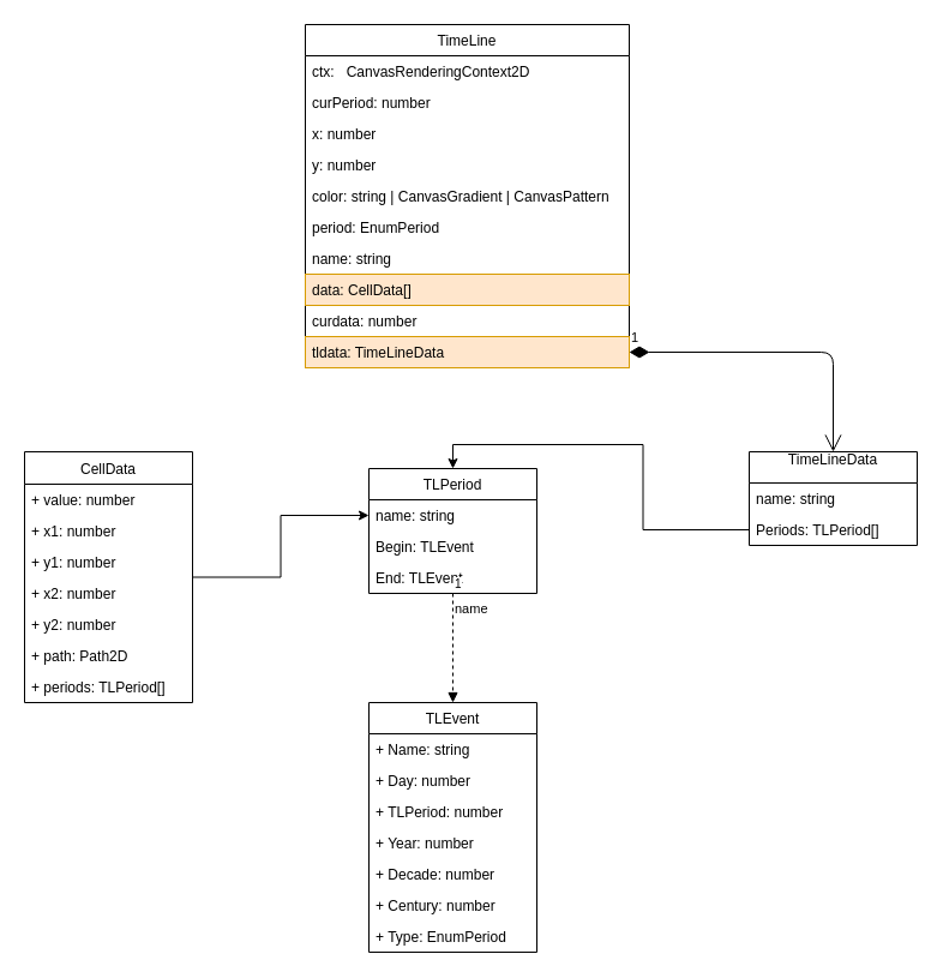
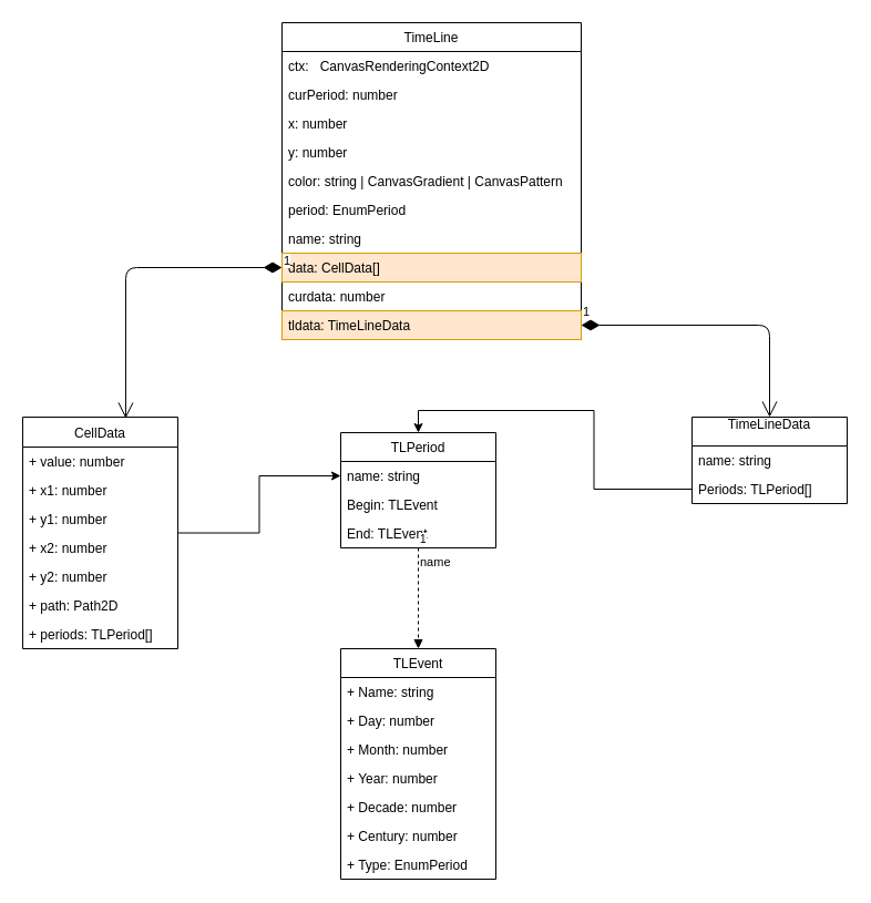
  <mxCell id="0" />
  <mxCell id="1" parent="0" />
  <mxCell id="2" value="TimeLine" style="swimlane;fontStyle=0;childLayout=stackLayout;horizontal=1;startSize=26;fillColor=none;horizontalStack=0;resizeParent=1;resizeParentMax=0;resizeLast=0;collapsible=1;marginBottom=0;" parent="1" vertex="1"><mxGeometry x="254" y="20" width="270" height="286" as="geometry" /></mxCell>
  <mxCell id="3" value="ctx:   CanvasRenderingContext2D&#10;&#10;" style="text;strokeColor=none;fillColor=none;align=left;verticalAlign=top;spacingLeft=4;spacingRight=4;overflow=hidden;rotatable=0;points=[[0,0.5],[1,0.5]];portConstraint=eastwest;" parent="2" vertex="1"><mxGeometry y="26" width="270" height="26" as="geometry" /></mxCell>
  <mxCell id="4" value="curPeriod: number" style="text;strokeColor=none;fillColor=none;align=left;verticalAlign=top;spacingLeft=4;spacingRight=4;overflow=hidden;rotatable=0;points=[[0,0.5],[1,0.5]];portConstraint=eastwest;" parent="2" vertex="1"><mxGeometry y="52" width="270" height="26" as="geometry" /></mxCell>
  <mxCell id="5" value="x: number" style="text;strokeColor=none;fillColor=none;align=left;verticalAlign=top;spacingLeft=4;spacingRight=4;overflow=hidden;rotatable=0;points=[[0,0.5],[1,0.5]];portConstraint=eastwest;" parent="2" vertex="1"><mxGeometry y="78" width="270" height="26" as="geometry" /></mxCell>
  <mxCell id="6" value="y: number" style="text;strokeColor=none;fillColor=none;align=left;verticalAlign=top;spacingLeft=4;spacingRight=4;overflow=hidden;rotatable=0;points=[[0,0.5],[1,0.5]];portConstraint=eastwest;" parent="2" vertex="1"><mxGeometry y="104" width="270" height="26" as="geometry" /></mxCell>
  <mxCell id="7" value="color: string | CanvasGradient | CanvasPattern" style="text;strokeColor=none;fillColor=none;align=left;verticalAlign=top;spacingLeft=4;spacingRight=4;overflow=hidden;rotatable=0;points=[[0,0.5],[1,0.5]];portConstraint=eastwest;" parent="2" vertex="1"><mxGeometry y="130" width="270" height="26" as="geometry" /></mxCell>
  <mxCell id="8" value="period: EnumPeriod" style="text;strokeColor=none;fillColor=none;align=left;verticalAlign=top;spacingLeft=4;spacingRight=4;overflow=hidden;rotatable=0;points=[[0,0.5],[1,0.5]];portConstraint=eastwest;" parent="2" vertex="1"><mxGeometry y="156" width="270" height="26" as="geometry" /></mxCell>
  <mxCell id="9" value="name: string" style="text;strokeColor=none;fillColor=none;align=left;verticalAlign=top;spacingLeft=4;spacingRight=4;overflow=hidden;rotatable=0;points=[[0,0.5],[1,0.5]];portConstraint=eastwest;" parent="2" vertex="1"><mxGeometry y="182" width="270" height="26" as="geometry" /></mxCell>
  <mxCell id="10" value="data: CellData[]" style="text;strokeColor=#d79b00;fillColor=#ffe6cc;align=left;verticalAlign=top;spacingLeft=4;spacingRight=4;overflow=hidden;rotatable=0;points=[[0,0.5],[1,0.5]];portConstraint=eastwest;" parent="2" vertex="1"><mxGeometry y="208" width="270" height="26" as="geometry" /></mxCell>
  <mxCell id="11" value="curdata: number" style="text;strokeColor=none;fillColor=none;align=left;verticalAlign=top;spacingLeft=4;spacingRight=4;overflow=hidden;rotatable=0;points=[[0,0.5],[1,0.5]];portConstraint=eastwest;" parent="2" vertex="1"><mxGeometry y="234" width="270" height="26" as="geometry" /></mxCell>
  <mxCell id="12" value="tldata: TimeLineData" style="text;strokeColor=#d79b00;fillColor=#ffe6cc;align=left;verticalAlign=top;spacingLeft=4;spacingRight=4;overflow=hidden;rotatable=0;points=[[0,0.5],[1,0.5]];portConstraint=eastwest;" parent="2" vertex="1"><mxGeometry y="260" width="270" height="26" as="geometry" /></mxCell>
  <mxCell id="13" value="TimeLineData&#10;" style="swimlane;fontStyle=0;childLayout=stackLayout;horizontal=1;startSize=26;fillColor=none;horizontalStack=0;resizeParent=1;resizeParentMax=0;resizeLast=0;collapsible=1;marginBottom=0;" parent="1" vertex="1"><mxGeometry x="624" y="376" width="140" height="78" as="geometry" /></mxCell>
  <mxCell id="14" value="name: string" style="text;strokeColor=none;fillColor=none;align=left;verticalAlign=top;spacingLeft=4;spacingRight=4;overflow=hidden;rotatable=0;points=[[0,0.5],[1,0.5]];portConstraint=eastwest;" parent="13" vertex="1"><mxGeometry y="26" width="140" height="26" as="geometry" /></mxCell>
  <mxCell id="15" value="Periods: TLPeriod[]" style="text;strokeColor=none;fillColor=none;align=left;verticalAlign=top;spacingLeft=4;spacingRight=4;overflow=hidden;rotatable=0;points=[[0,0.5],[1,0.5]];portConstraint=eastwest;" parent="13" vertex="1"><mxGeometry y="52" width="140" height="26" as="geometry" /></mxCell>
  <mxCell id="16" value="TLPeriod" style="swimlane;fontStyle=0;childLayout=stackLayout;horizontal=1;startSize=26;fillColor=none;horizontalStack=0;resizeParent=1;resizeParentMax=0;resizeLast=0;collapsible=1;marginBottom=0;" parent="1" vertex="1"><mxGeometry x="307" y="390" width="140" height="104" as="geometry" /></mxCell>
  <mxCell id="17" value="name: string" style="text;strokeColor=none;fillColor=none;align=left;verticalAlign=top;spacingLeft=4;spacingRight=4;overflow=hidden;rotatable=0;points=[[0,0.5],[1,0.5]];portConstraint=eastwest;" parent="16" vertex="1"><mxGeometry y="26" width="140" height="26" as="geometry" /></mxCell>
  <mxCell id="18" value="Begin: TLEvent" style="text;strokeColor=none;fillColor=none;align=left;verticalAlign=top;spacingLeft=4;spacingRight=4;overflow=hidden;rotatable=0;points=[[0,0.5],[1,0.5]];portConstraint=eastwest;" parent="16" vertex="1"><mxGeometry y="52" width="140" height="26" as="geometry" /></mxCell>
  <mxCell id="19" value="End: TLEvent" style="text;strokeColor=none;fillColor=none;align=left;verticalAlign=top;spacingLeft=4;spacingRight=4;overflow=hidden;rotatable=0;points=[[0,0.5],[1,0.5]];portConstraint=eastwest;" parent="16" vertex="1"><mxGeometry y="78" width="140" height="26" as="geometry" /></mxCell>
  <mxCell id="20" style="edgeStyle=orthogonalEdgeStyle;rounded=0;orthogonalLoop=1;jettySize=auto;html=1;entryX=0.5;entryY=0;entryDx=0;entryDy=0;" parent="1" source="15" target="16" edge="1"><mxGeometry relative="1" as="geometry" /></mxCell>
  <mxCell id="21" value="TLEvent" style="swimlane;fontStyle=0;childLayout=stackLayout;horizontal=1;startSize=26;fillColor=none;horizontalStack=0;resizeParent=1;resizeParentMax=0;resizeLast=0;collapsible=1;marginBottom=0;" parent="1" vertex="1"><mxGeometry x="307" y="585" width="140" height="208" as="geometry" /></mxCell>
  <mxCell id="22" value="+ Name: string" style="text;strokeColor=none;fillColor=none;align=left;verticalAlign=top;spacingLeft=4;spacingRight=4;overflow=hidden;rotatable=0;points=[[0,0.5],[1,0.5]];portConstraint=eastwest;" parent="21" vertex="1"><mxGeometry y="26" width="140" height="26" as="geometry" /></mxCell>
  <mxCell id="23" value="+ Day: number" style="text;strokeColor=none;fillColor=none;align=left;verticalAlign=top;spacingLeft=4;spacingRight=4;overflow=hidden;rotatable=0;points=[[0,0.5],[1,0.5]];portConstraint=eastwest;" parent="21" vertex="1"><mxGeometry y="52" width="140" height="26" as="geometry" /></mxCell>
- <mxCell id="24" value="+ TLPeriod: number" style="text;strokeColor=none;fillColor=none;align=left;verticalAlign=top;spacingLeft=4;spacingRight=4;overflow=hidden;rotatable=0;points=[[0,0.5],[1,0.5]];portConstraint=eastwest;" parent="21" vertex="1"><mxGeometry y="78" width="140" height="26" as="geometry" /></mxCell>
+ <mxCell id="24" value="+ Month: number" style="text;strokeColor=none;fillColor=none;align=left;verticalAlign=top;spacingLeft=4;spacingRight=4;overflow=hidden;rotatable=0;points=[[0,0.5],[1,0.5]];portConstraint=eastwest;" parent="21" vertex="1"><mxGeometry y="78" width="140" height="26" as="geometry" /></mxCell>
  <mxCell id="25" value="+ Year: number" style="text;strokeColor=none;fillColor=none;align=left;verticalAlign=top;spacingLeft=4;spacingRight=4;overflow=hidden;rotatable=0;points=[[0,0.5],[1,0.5]];portConstraint=eastwest;" parent="21" vertex="1"><mxGeometry y="104" width="140" height="26" as="geometry" /></mxCell>
  <mxCell id="26" value="+ Decade: number" style="text;strokeColor=none;fillColor=none;align=left;verticalAlign=top;spacingLeft=4;spacingRight=4;overflow=hidden;rotatable=0;points=[[0,0.5],[1,0.5]];portConstraint=eastwest;" parent="21" vertex="1"><mxGeometry y="130" width="140" height="26" as="geometry" /></mxCell>
  <mxCell id="27" value="+ Century: number" style="text;strokeColor=none;fillColor=none;align=left;verticalAlign=top;spacingLeft=4;spacingRight=4;overflow=hidden;rotatable=0;points=[[0,0.5],[1,0.5]];portConstraint=eastwest;" parent="21" vertex="1"><mxGeometry y="156" width="140" height="26" as="geometry" /></mxCell>
  <mxCell id="28" value="+ Type: EnumPeriod" style="text;strokeColor=none;fillColor=none;align=left;verticalAlign=top;spacingLeft=4;spacingRight=4;overflow=hidden;rotatable=0;points=[[0,0.5],[1,0.5]];portConstraint=eastwest;" parent="21" vertex="1"><mxGeometry y="182" width="140" height="26" as="geometry" /></mxCell>
  <mxCell id="29" style="edgeStyle=orthogonalEdgeStyle;rounded=0;orthogonalLoop=1;jettySize=auto;html=1;" parent="1" source="30" target="17" edge="1"><mxGeometry relative="1" as="geometry" /></mxCell>
  <mxCell id="30" value="CellData" style="swimlane;fontStyle=0;childLayout=stackLayout;horizontal=1;startSize=27;fillColor=none;horizontalStack=0;resizeParent=1;resizeParentMax=0;resizeLast=0;collapsible=1;marginBottom=0;" parent="1" vertex="1"><mxGeometry x="20" y="376" width="140" height="209" as="geometry" /></mxCell>
  <mxCell id="31" value="+ value: number" style="text;strokeColor=none;fillColor=none;align=left;verticalAlign=top;spacingLeft=4;spacingRight=4;overflow=hidden;rotatable=0;points=[[0,0.5],[1,0.5]];portConstraint=eastwest;" parent="30" vertex="1"><mxGeometry y="27" width="140" height="26" as="geometry" /></mxCell>
  <mxCell id="32" value="+ x1: number" style="text;strokeColor=none;fillColor=none;align=left;verticalAlign=top;spacingLeft=4;spacingRight=4;overflow=hidden;rotatable=0;points=[[0,0.5],[1,0.5]];portConstraint=eastwest;" parent="30" vertex="1"><mxGeometry y="53" width="140" height="26" as="geometry" /></mxCell>
  <mxCell id="33" value="+ y1: number" style="text;strokeColor=none;fillColor=none;align=left;verticalAlign=top;spacingLeft=4;spacingRight=4;overflow=hidden;rotatable=0;points=[[0,0.5],[1,0.5]];portConstraint=eastwest;" parent="30" vertex="1"><mxGeometry y="79" width="140" height="26" as="geometry" /></mxCell>
  <mxCell id="34" value="+ x2: number" style="text;strokeColor=none;fillColor=none;align=left;verticalAlign=top;spacingLeft=4;spacingRight=4;overflow=hidden;rotatable=0;points=[[0,0.5],[1,0.5]];portConstraint=eastwest;" parent="30" vertex="1"><mxGeometry y="105" width="140" height="26" as="geometry" /></mxCell>
  <mxCell id="35" value="+ y2: number" style="text;strokeColor=none;fillColor=none;align=left;verticalAlign=top;spacingLeft=4;spacingRight=4;overflow=hidden;rotatable=0;points=[[0,0.5],[1,0.5]];portConstraint=eastwest;" parent="30" vertex="1"><mxGeometry y="131" width="140" height="26" as="geometry" /></mxCell>
  <mxCell id="36" value="+ path: Path2D" style="text;strokeColor=none;fillColor=none;align=left;verticalAlign=top;spacingLeft=4;spacingRight=4;overflow=hidden;rotatable=0;points=[[0,0.5],[1,0.5]];portConstraint=eastwest;" parent="30" vertex="1"><mxGeometry y="157" width="140" height="26" as="geometry" /></mxCell>
  <mxCell id="37" value="+ periods: TLPeriod[]" style="text;strokeColor=none;fillColor=none;align=left;verticalAlign=top;spacingLeft=4;spacingRight=4;overflow=hidden;rotatable=0;points=[[0,0.5],[1,0.5]];portConstraint=eastwest;" parent="30" vertex="1"><mxGeometry y="183" width="140" height="26" as="geometry" /></mxCell>
  <mxCell id="38" value="name" style="endArrow=block;endFill=1;html=1;edgeStyle=orthogonalEdgeStyle;align=left;verticalAlign=top;dashed=1;" parent="1" source="16" target="21" edge="1"><mxGeometry x="-1" relative="1" as="geometry"><mxPoint x="24" y="976" as="sourcePoint" /><mxPoint x="184" y="976" as="targetPoint" /></mxGeometry></mxCell>
  <mxCell id="39" value="1" style="resizable=0;html=1;align=left;verticalAlign=bottom;labelBackgroundColor=#ffffff;fontSize=10;" parent="38" connectable="0" vertex="1"><mxGeometry x="-1" relative="1" as="geometry" /></mxCell>
  <mxCell id="40" value="1" style="endArrow=open;html=1;endSize=12;startArrow=diamondThin;startSize=14;startFill=1;edgeStyle=orthogonalEdgeStyle;align=left;verticalAlign=bottom;" parent="1" source="12" target="13" edge="1"><mxGeometry x="-1" y="3" relative="1" as="geometry"><mxPoint x="354" as="sourcePoint" y="306" /><mxPoint x="514" as="targetPoint" y="306" /></mxGeometry></mxCell>
+ <mxCell id="41" value="1" style="endArrow=open;html=1;endSize=12;startArrow=diamondThin;startSize=14;startFill=1;edgeStyle=orthogonalEdgeStyle;align=left;verticalAlign=bottom;entryX=0.664;entryY=0.005;entryDx=0;entryDy=0;entryPerimeter=0;" parent="1" source="10" target="30" edge="1"><mxGeometry x="-1" y="3" relative="1" as="geometry"><mxPoint x="24" y="976" as="sourcePoint" /><mxPoint x="184" y="976" as="targetPoint" /></mxGeometry></mxCell>
